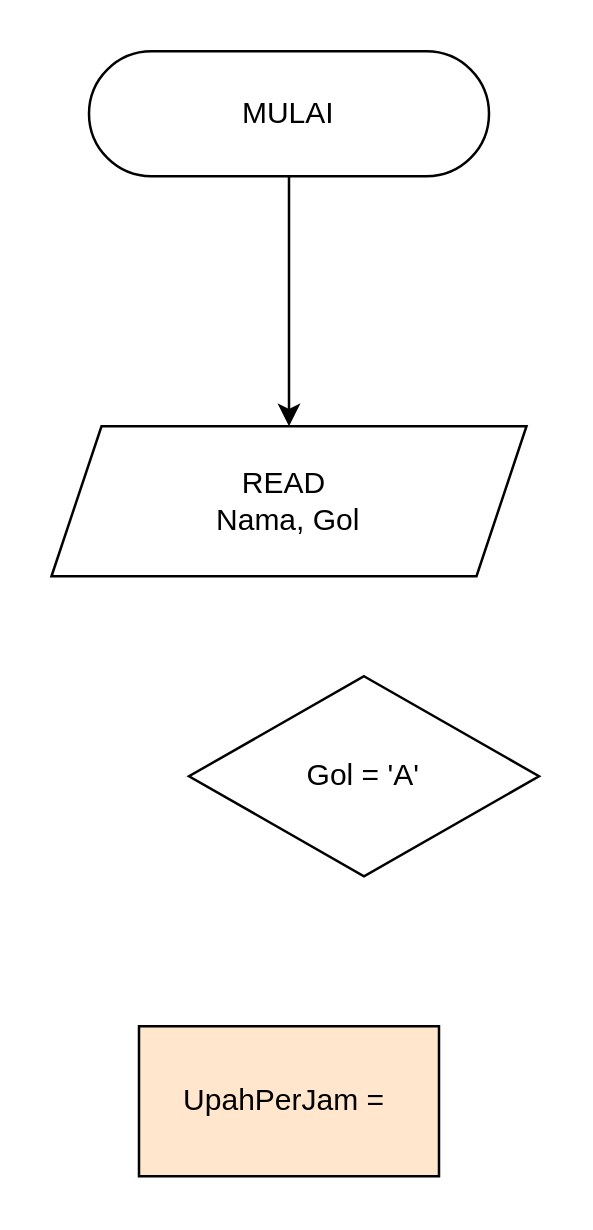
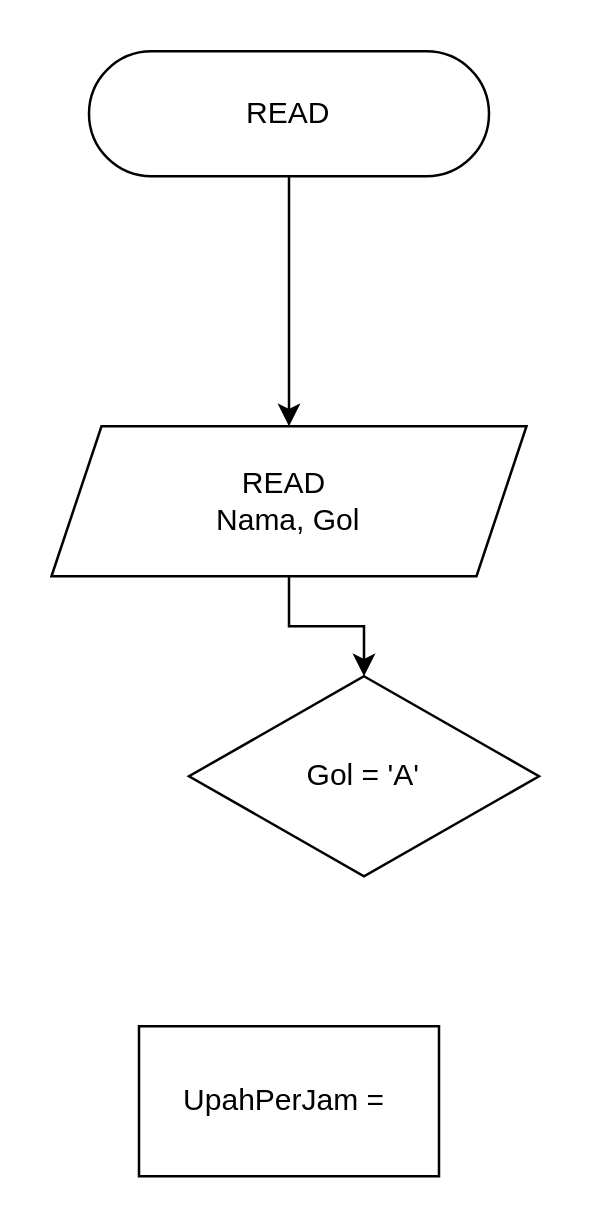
  <mxCell id="0" />
  <mxCell id="1" parent="0" />
  <mxCell id="2" style="edgeStyle=orthogonalEdgeStyle;rounded=0;orthogonalLoop=1;jettySize=auto;html=1;" edge="1" parent="1" source="3" target="5"><mxGeometry relative="1" as="geometry" /></mxCell>
- <mxCell id="3" value="MULAI" style="rounded=1;whiteSpace=wrap;html=1;arcSize=50;" vertex="1" parent="1"><mxGeometry x="35" y="20" width="160" height="50" as="geometry" /></mxCell>
+ <mxCell id="3" value="READ" style="rounded=1;whiteSpace=wrap;html=1;arcSize=50;" vertex="1" parent="1"><mxGeometry x="35" y="20" width="160" height="50" as="geometry" /></mxCell>
+ <mxCell id="4" style="edgeStyle=orthogonalEdgeStyle;rounded=0;orthogonalLoop=1;jettySize=auto;html=1;" edge="1" parent="1" source="5" target="6"><mxGeometry relative="1" as="geometry" /></mxCell>
  <mxCell id="5" value="READ&amp;nbsp;&lt;br&gt;Nama, Gol" style="shape=parallelogram;perimeter=parallelogramPerimeter;whiteSpace=wrap;html=1;fixedSize=1;" vertex="1" parent="1"><mxGeometry x="20" y="170" width="190" height="60" as="geometry" /></mxCell>
  <mxCell id="6" value="Gol = 'A'" style="rhombus;whiteSpace=wrap;html=1;" vertex="1" parent="1"><mxGeometry x="75" y="270" width="140" height="80" as="geometry" /></mxCell>
- <mxCell id="7" value="UpahPerJam =&amp;nbsp;" style="rounded=0;whiteSpace=wrap;html=1;fillColor=#ffe6cc;" vertex="1" parent="1"><mxGeometry x="55" y="410" width="120" height="60" as="geometry" /></mxCell>
+ <mxCell id="7" value="UpahPerJam =&amp;nbsp;" style="rounded=0;whiteSpace=wrap;html=1;" vertex="1" parent="1"><mxGeometry x="55" y="410" width="120" height="60" as="geometry" /></mxCell>
